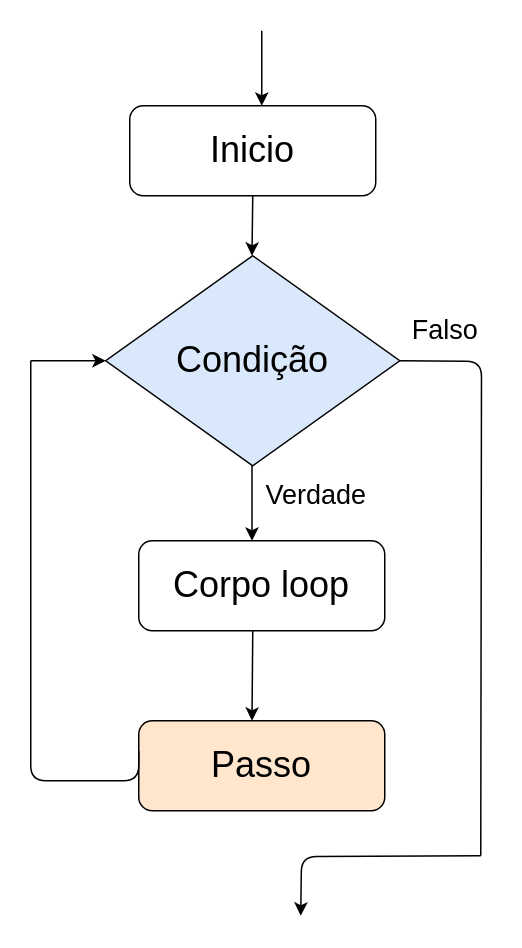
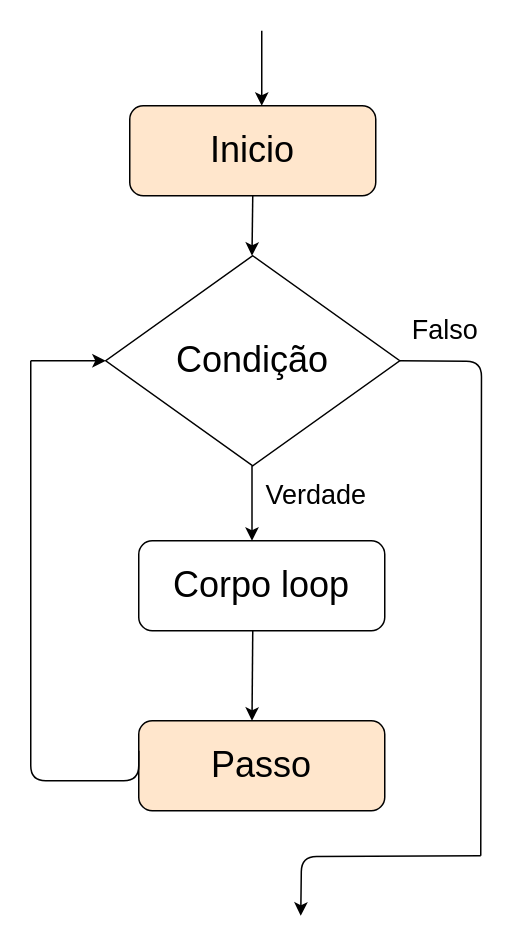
  <mxCell id="0" />
  <mxCell id="1" parent="0" />
  <mxCell id="2" style="edgeStyle=orthogonalEdgeStyle;rounded=0;orthogonalLoop=1;jettySize=auto;html=1;exitX=0.75;exitY=0;exitDx=0;exitDy=0;" edge="1" parent="1" source="3"><mxGeometry relative="1" as="geometry"><mxPoint x="209" y="80" as="targetPoint" /></mxGeometry></mxCell>
- <mxCell id="3" value="&lt;font style=&quot;font-size: 24px&quot;&gt;Inicio&lt;/font&gt;" style="rounded=1;whiteSpace=wrap;html=1;" vertex="1" parent="1"><mxGeometry x="86" y="70" width="164" height="60" as="geometry" /></mxCell>
+ <mxCell id="3" value="&lt;font style=&quot;font-size: 24px&quot;&gt;Inicio&lt;/font&gt;" style="rounded=1;whiteSpace=wrap;html=1;fillColor=#ffe6cc;" vertex="1" parent="1"><mxGeometry x="86" y="70" width="164" height="60" as="geometry" /></mxCell>
  <mxCell id="4" value="&lt;font style=&quot;font-size: 24px&quot;&gt;Corpo loop&lt;/font&gt;&lt;span style=&quot;color: rgba(0 , 0 , 0 , 0) ; font-family: monospace ; font-size: 0px&quot;&gt;%3CmxGraphModel%3E%3Croot%3E%3CmxCell%20id%3D%220%22%2F%3E%3CmxCell%20id%3D%221%22%20parent%3D%220%22%2F%3E%3CmxCell%20id%3D%222%22%20value%3D%22%26lt%3Bfont%20style%3D%26quot%3Bfont-size%3A%2024px%26quot%3B%26gt%3BInicio%26lt%3B%2Ffont%26gt%3B%22%20style%3D%22rounded%3D1%3BwhiteSpace%3Dwrap%3Bhtml%3D1%3B%22%20vertex%3D%221%22%20parent%3D%221%22%3E%3CmxGeometry%20x%3D%22326%22%20y%3D%2280%22%20width%3D%22164%22%20height%3D%2260%22%20as%3D%22geometry%22%2F%3E%3C%2FmxCell%3E%3C%2Froot%3E%3C%2FmxGraphModel%3E&lt;/span&gt;" style="rounded=1;whiteSpace=wrap;html=1;" vertex="1" parent="1"><mxGeometry x="92" y="360" width="164" height="60" as="geometry" /></mxCell>
  <mxCell id="5" value="&lt;font style=&quot;font-size: 24px&quot;&gt;Passo&lt;/font&gt;" style="rounded=1;whiteSpace=wrap;html=1;fillColor=#ffe6cc;" vertex="1" parent="1"><mxGeometry x="92" y="480" width="164" height="60" as="geometry" /></mxCell>
- <mxCell id="6" value="&lt;font style=&quot;font-size: 24px&quot;&gt;Condição&lt;/font&gt;" style="rhombus;whiteSpace=wrap;html=1;fillColor=#dae8fc;" vertex="1" parent="1"><mxGeometry x="70" y="170" width="196" height="140" as="geometry" /></mxCell>
+ <mxCell id="6" value="&lt;font style=&quot;font-size: 24px&quot;&gt;Condição&lt;/font&gt;" style="rhombus;whiteSpace=wrap;html=1;" vertex="1" parent="1"><mxGeometry x="70" y="170" width="196" height="140" as="geometry" /></mxCell>
  <mxCell id="7" value="" style="endArrow=classic;html=1;" edge="1" parent="1"><mxGeometry width="50" height="50" relative="1" as="geometry"><mxPoint x="174" y="20" as="sourcePoint" /><mxPoint x="174" y="70" as="targetPoint" /></mxGeometry></mxCell>
  <mxCell id="8" value="" style="endArrow=classic;html=1;exitX=0.5;exitY=1;exitDx=0;exitDy=0;" edge="1" parent="1" source="3"><mxGeometry width="50" height="50" relative="1" as="geometry"><mxPoint x="168" y="140" as="sourcePoint" /><mxPoint x="167.5" y="170" as="targetPoint" /></mxGeometry></mxCell>
  <mxCell id="9" value="" style="endArrow=classic;html=1;" edge="1" parent="1"><mxGeometry width="50" height="50" relative="1" as="geometry"><mxPoint x="167.5" y="310" as="sourcePoint" /><mxPoint x="167.5" y="360" as="targetPoint" /></mxGeometry></mxCell>
  <mxCell id="10" value="" style="endArrow=classic;html=1;" edge="1" parent="1"><mxGeometry width="50" height="50" relative="1" as="geometry"><mxPoint x="168" y="420" as="sourcePoint" /><mxPoint x="167.5" y="480" as="targetPoint" /></mxGeometry></mxCell>
  <mxCell id="11" value="" style="endArrow=classic;html=1;edgeStyle=orthogonalEdgeStyle;" edge="1" parent="1"><mxGeometry width="50" height="50" relative="1" as="geometry"><mxPoint x="320" y="570" as="sourcePoint" /><mxPoint x="200" y="610" as="targetPoint" /></mxGeometry></mxCell>
  <mxCell id="12" value="" style="endArrow=classic;html=1;entryX=0;entryY=0.5;entryDx=0;entryDy=0;" edge="1" parent="1" target="6"><mxGeometry width="50" height="50" relative="1" as="geometry"><mxPoint x="20" y="240" as="sourcePoint" /><mxPoint x="80" y="190" as="targetPoint" /></mxGeometry></mxCell>
  <mxCell id="13" value="&lt;span style=&quot;font-size: 18px&quot;&gt;Falso&lt;/span&gt;" style="text;html=1;resizable=0;autosize=1;align=center;verticalAlign=middle;points=[];fillColor=none;strokeColor=none;rounded=0;" vertex="1" parent="1"><mxGeometry x="266" y="210" width="60" height="20" as="geometry" /></mxCell>
  <mxCell id="14" value="&lt;span style=&quot;font-size: 18px&quot;&gt;Verdade&lt;/span&gt;" style="text;html=1;resizable=0;autosize=1;align=center;verticalAlign=middle;points=[];fillColor=none;strokeColor=none;rounded=0;" vertex="1" parent="1"><mxGeometry x="170" y="320" width="80" height="20" as="geometry" /></mxCell>
  <mxCell id="15" value="" style="endArrow=none;html=1;edgeStyle=orthogonalEdgeStyle;" edge="1" parent="1"><mxGeometry width="50" height="50" relative="1" as="geometry"><mxPoint x="266" y="240" as="sourcePoint" /><mxPoint x="320" y="570" as="targetPoint" /></mxGeometry></mxCell>
  <mxCell id="16" value="" style="endArrow=none;html=1;edgeStyle=orthogonalEdgeStyle;" edge="1" parent="1"><mxGeometry width="50" height="50" relative="1" as="geometry"><mxPoint x="20" y="240" as="sourcePoint" /><mxPoint x="92" y="500" as="targetPoint" /><Array as="points"><mxPoint x="20" y="520" /><mxPoint x="92" y="520" /></Array></mxGeometry></mxCell>
